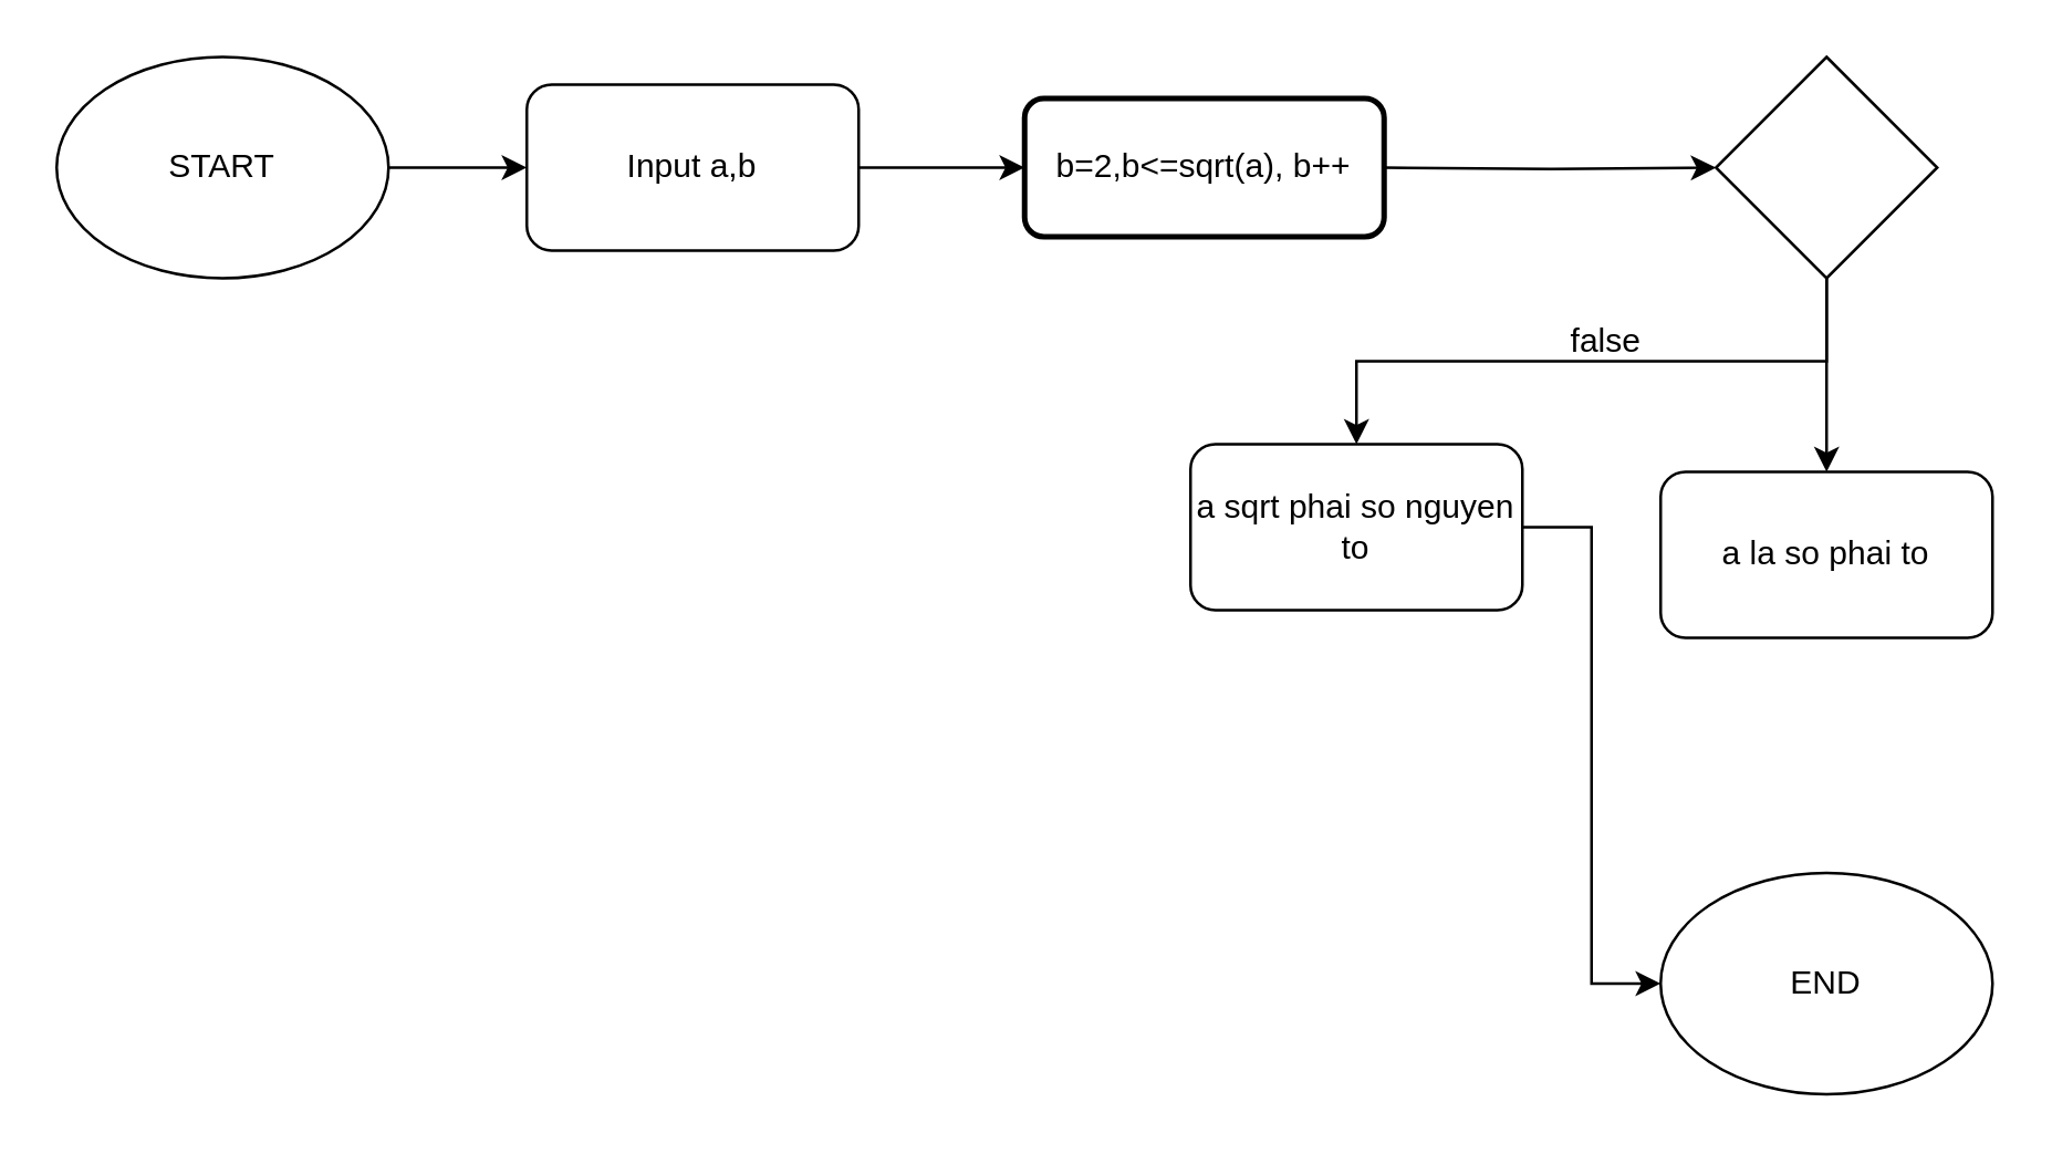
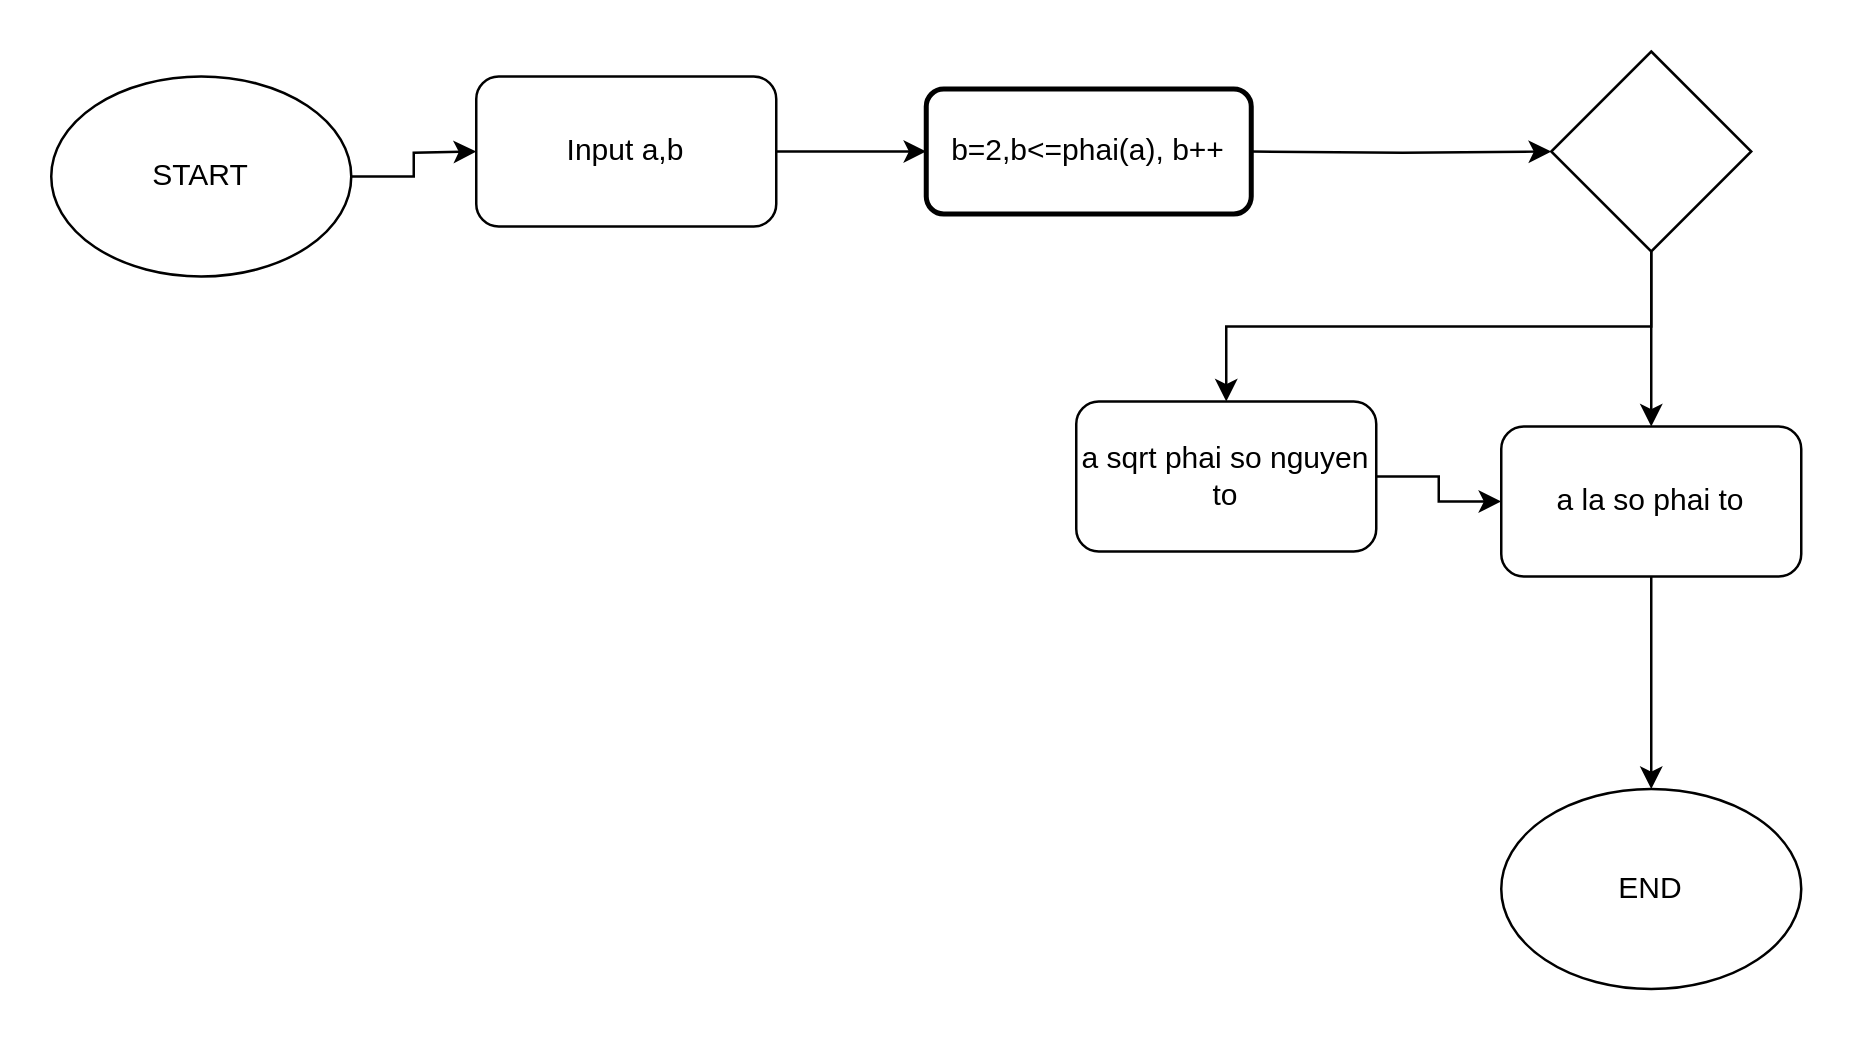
  <mxCell id="0" />
  <mxCell id="1" parent="0" />
  <mxCell id="2" style="edgeStyle=orthogonalEdgeStyle;rounded=0;orthogonalLoop=1;jettySize=auto;html=1;" edge="1" parent="1" source="3"><mxGeometry relative="1" as="geometry"><mxPoint x="190" y="60" as="targetPoint" /></mxGeometry></mxCell>
- <mxCell id="3" value="START" style="ellipse;whiteSpace=wrap;html=1;" vertex="1" parent="1"><mxGeometry x="20" y="20" width="120" height="80" as="geometry" /></mxCell>
+ <mxCell id="3" value="START" style="ellipse;whiteSpace=wrap;html=1;" vertex="1" parent="1"><mxGeometry x="20" y="30" width="120" height="80" as="geometry" /></mxCell>
  <mxCell id="4" style="edgeStyle=orthogonalEdgeStyle;rounded=0;orthogonalLoop=1;jettySize=auto;html=1;entryX=0;entryY=0.5;entryDx=0;entryDy=0;" edge="1" parent="1" source="5" target="7"><mxGeometry relative="1" as="geometry" /></mxCell>
  <mxCell id="5" value="Input a,b" style="rounded=1;whiteSpace=wrap;html=1;" vertex="1" parent="1"><mxGeometry x="190" y="30" width="120" height="60" as="geometry" /></mxCell>
  <mxCell id="6" style="edgeStyle=orthogonalEdgeStyle;rounded=0;orthogonalLoop=1;jettySize=auto;html=1;entryX=0;entryY=0.5;entryDx=0;entryDy=0;" edge="1" parent="1" target="12"><mxGeometry relative="1" as="geometry"><mxPoint x="500" y="60" as="sourcePoint" /><mxPoint x="610" y="160" as="targetPoint" /></mxGeometry></mxCell>
- <mxCell id="7" value="b=2,b&amp;lt;=sqrt(a), b++" style="rounded=1;whiteSpace=wrap;html=1;absoluteArcSize=1;arcSize=14;strokeWidth=2;" vertex="1" parent="1"><mxGeometry x="370" y="35" width="130" height="50" as="geometry" /></mxCell>
- <mxCell id="8" style="edgeStyle=orthogonalEdgeStyle;rounded=0;orthogonalLoop=1;jettySize=auto;html=1;entryX=0;entryY=0.5;entryDx=0;entryDy=0;" edge="1" parent="1" source="9" target="13"><mxGeometry relative="1" as="geometry" /></mxCell>
+ <mxCell id="7" value="b=2,b&amp;lt;=phai(a), b++" style="rounded=1;whiteSpace=wrap;html=1;absoluteArcSize=1;arcSize=14;strokeWidth=2;" vertex="1" parent="1"><mxGeometry x="370" y="35" width="130" height="50" as="geometry" /></mxCell>
+ <mxCell id="8" style="edgeStyle=orthogonalEdgeStyle;rounded=0;orthogonalLoop=1;jettySize=auto;html=1;" edge="1" parent="1" source="9" target="15"><mxGeometry relative="1" as="geometry" /></mxCell>
  <mxCell id="9" value="a sqrt phai so nguyen to" style="rounded=1;whiteSpace=wrap;html=1;" vertex="1" parent="1"><mxGeometry x="430" y="160" width="120" height="60" as="geometry" /></mxCell>
  <mxCell id="10" style="edgeStyle=orthogonalEdgeStyle;rounded=0;orthogonalLoop=1;jettySize=auto;html=1;exitX=0.5;exitY=1;exitDx=0;exitDy=0;" edge="1" parent="1" source="12" target="9"><mxGeometry relative="1" as="geometry" /></mxCell>
  <mxCell id="11" style="edgeStyle=orthogonalEdgeStyle;rounded=0;orthogonalLoop=1;jettySize=auto;html=1;entryX=0.5;entryY=0;entryDx=0;entryDy=0;" edge="1" parent="1" source="12" target="15"><mxGeometry relative="1" as="geometry" /></mxCell>
  <mxCell id="12" value="" style="rhombus;whiteSpace=wrap;html=1;" vertex="1" parent="1"><mxGeometry x="620" y="20" width="80" height="80" as="geometry" /></mxCell>
  <mxCell id="13" value="END" style="ellipse;whiteSpace=wrap;html=1;" vertex="1" parent="1"><mxGeometry x="600" y="315" width="120" height="80" as="geometry" /></mxCell>
+ <mxCell id="14" style="edgeStyle=orthogonalEdgeStyle;rounded=0;orthogonalLoop=1;jettySize=auto;html=1;entryX=0.5;entryY=0;entryDx=0;entryDy=0;" edge="1" parent="1" source="15" target="13"><mxGeometry relative="1" as="geometry" /></mxCell>
  <mxCell id="15" value="a&amp;nbsp;la so phai to" style="rounded=1;whiteSpace=wrap;html=1;" vertex="1" parent="1"><mxGeometry x="600" y="170" width="120" height="60" as="geometry" /></mxCell>
- <mxCell id="16" value="false" style="text;html=1;align=center;verticalAlign=middle;resizable=0;points=[];autosize=1;strokeColor=none;fillColor=none;" vertex="1" parent="1"><mxGeometry x="555" y="108" width="50" height="30" as="geometry" /></mxCell>
